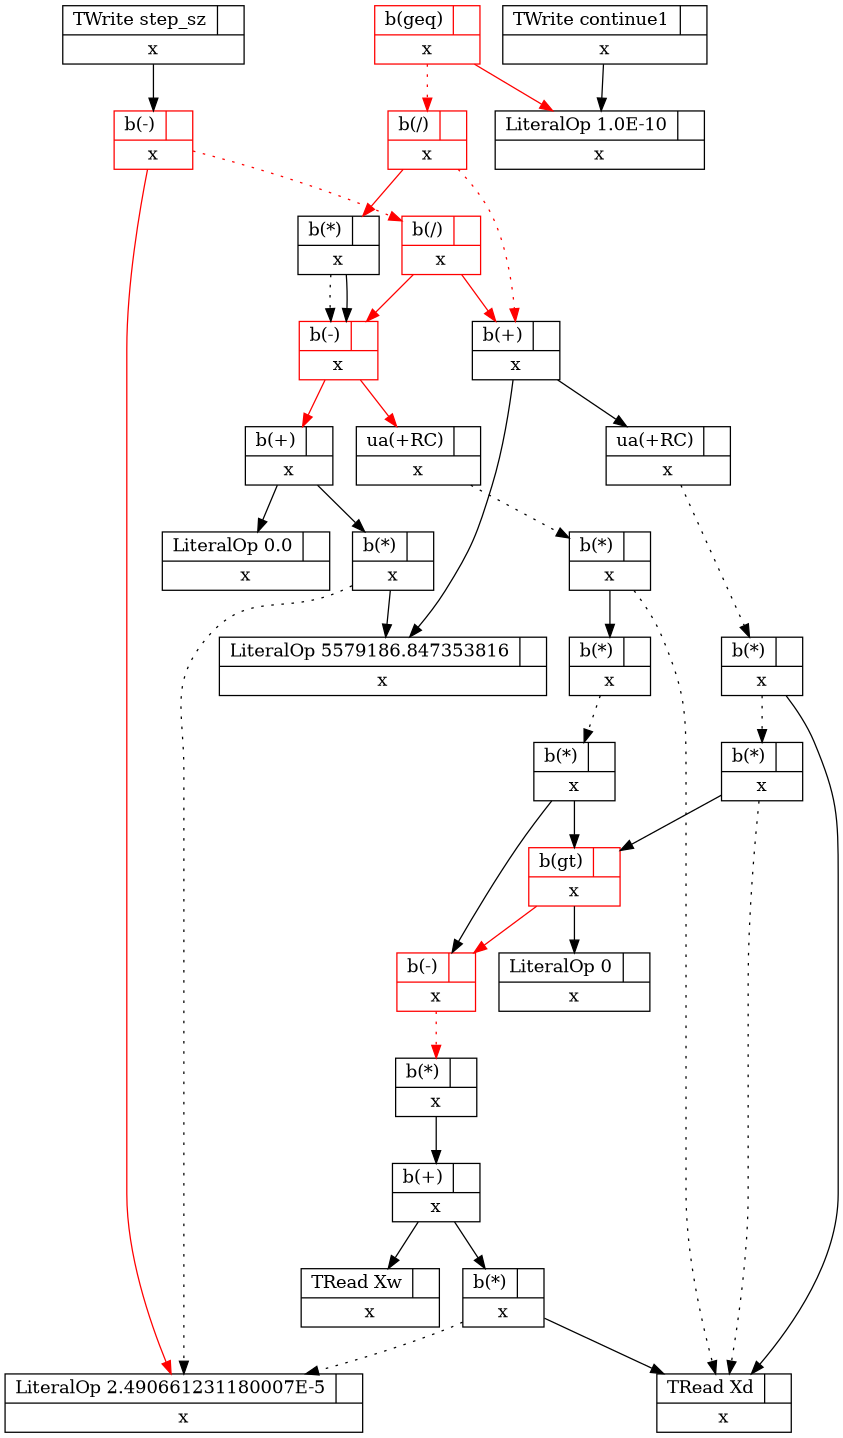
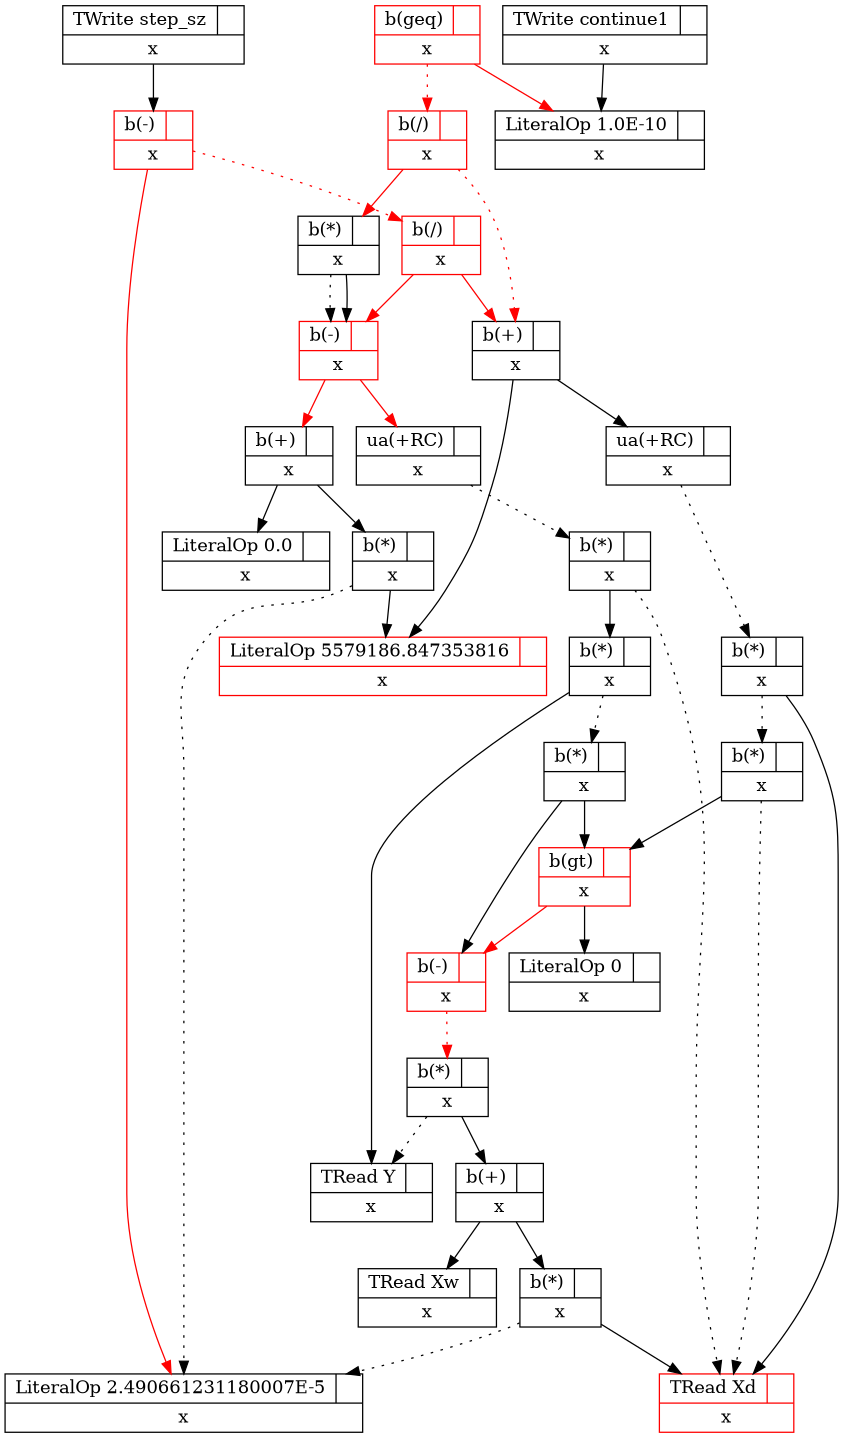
  digraph {
    node [color=black shape=record]
    edge [color=black style=solid]
    n1 [label="{{LiteralOp 2.490661231180007E-5 |  } | x}"]
    n2 [label="{{LiteralOp 0.0 |  } | x}"]
-   n3 [label="{{LiteralOp 5579186.847353816 |  } | x}"]
+   n3 [color=red label="{{LiteralOp 5579186.847353816 |  } | x}"]
    n4 [label="{{b(*) |  } | x}"]
    n5 [label="{{b(+) |  } | x}"]
+   n6 [label="{{TRead Y |  } | x}"]
    n7 [label="{{TRead Xw |  } | x}"]
-   n8 [label="{{TRead Xd |  } | x}"]
+   n8 [color=red label="{{TRead Xd |  } | x}"]
    n9 [label="{{b(*) |  } | x}"]
    n10 [label="{{b(+) |  } | x}"]
    n11 [label="{{b(*) |  } | x}"]
    n12 [color=red label="{{b(-) |  } | x}"]
    n13 [label="{{LiteralOp 0 |  } | x}"]
    n14 [color=red label="{{b(gt) |  } | x}"]
    n15 [label="{{b(*) |  } | x}"]
    n16 [label="{{b(*) |  } | x}"]
    n17 [label="{{b(*) |  } | x}"]
    n18 [label="{{ua(+RC) |  } | x}"]
    n19 [color=red label="{{b(-) |  } | x}"]
    n20 [label="{{b(*) |  } | x}"]
    n21 [label="{{b(*) |  } | x}"]
    n22 [label="{{ua(+RC) |  } | x}"]
    n23 [label="{{b(+) |  } | x}"]
    n24 [color=red label="{{b(/) |  } | x}"]
    n25 [color=red label="{{b(-) |  } | x}"]
    n26 [label="{{TWrite step_sz |  } | x}"]
    n27 [label="{{b(*) |  } | x}"]
    n28 [color=red label="{{b(/) |  } | x}"]
    n29 [label="{{LiteralOp 1.0E-10 |  } | x}"]
    n30 [color=red label="{{b(geq) |  } | x}"]
    n31 [label="{{TWrite continue1 |  } | x}"]
    n4 -> n1 [style=dotted]
    n4 -> n3
    n5 -> n2
    n5 -> n4
    n9 -> n1 [style=dotted]
    n9 -> n8
    n10 -> n7
    n10 -> n9
+   n11 -> n6 [style=dotted]
    n11 -> n10
    n12 -> n11 [color=red style=dotted]
    n14 -> n12 [color=red]
    n14 -> n13
    n15 -> n12
    n15 -> n14
+   n16 -> n6
    n16 -> n15 [style=dotted]
    n17 -> n8 [style=dotted]
    n17 -> n16
    n18 -> n17 [style=dotted]
    n19 -> n5 [color=red]
    n19 -> n18 [color=red]
    n20 -> n8 [style=dotted]
    n20 -> n14
    n21 -> n8
    n21 -> n20 [style=dotted]
    n22 -> n21 [style=dotted]
    n23 -> n3
    n23 -> n22
    n24 -> n19 [color=red]
    n24 -> n23 [color=red]
    n25 -> n1 [color=red]
    n25 -> n24 [color=red style=dotted]
    n26 -> n25
    n27 -> n19 [style=dotted]
    n27 -> n19
    n28 -> n23 [color=red style=dotted]
    n28 -> n27 [color=red]
    n30 -> n28 [color=red style=dotted]
    n30 -> n29 [color=red]
    n31 -> n29
  }
